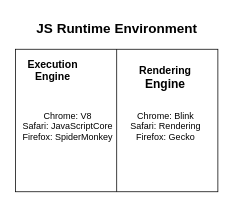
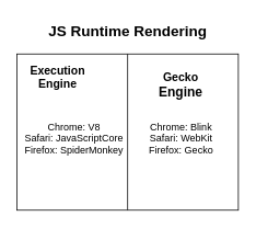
  <mxCell id="0" />
  <mxCell id="1" parent="0" />
  <mxCell id="2" value="" style="rounded=0;whiteSpace=wrap;html=1;" vertex="1" parent="1"><mxGeometry x="20" y="65" width="270" height="190" as="geometry" /></mxCell>
  <mxCell id="3" value="" style="endArrow=none;html=1;entryX=0.5;entryY=0;entryDx=0;entryDy=0;exitX=0.5;exitY=1;exitDx=0;exitDy=0;" edge="1" parent="1" source="2" target="2"><mxGeometry width="50" height="50" relative="1" as="geometry"><mxPoint x="130" y="185" as="sourcePoint" /><mxPoint x="180" y="135" as="targetPoint" /></mxGeometry></mxCell>
  <mxCell id="4" value="&lt;font style=&quot;font-size: 14px;&quot;&gt;&lt;b style=&quot;&quot;&gt;Execution Engine&lt;/b&gt;&lt;/font&gt;&lt;div&gt;&lt;br&gt;&lt;/div&gt;" style="text;html=1;align=center;verticalAlign=middle;whiteSpace=wrap;rounded=0;" vertex="1" parent="1"><mxGeometry x="40" y="85" width="60" height="30" as="geometry" /></mxCell>
- <mxCell id="5" value="&lt;font style=&quot;font-size: 14px;&quot;&gt;&lt;b style=&quot;&quot;&gt;Rendering&lt;/b&gt;&lt;/font&gt;&lt;div&gt;&lt;font size=&quot;3&quot;&gt;&lt;b&gt;Engine&lt;/b&gt;&lt;/font&gt;&lt;/div&gt;&lt;div&gt;&lt;br&gt;&lt;/div&gt;" style="text;html=1;align=center;verticalAlign=middle;whiteSpace=wrap;rounded=0;" vertex="1" parent="1"><mxGeometry x="190" y="95" width="60" height="30" as="geometry" /></mxCell>
- <mxCell id="6" value="&lt;b&gt;&lt;font style=&quot;font-size: 18px;&quot;&gt;JS Runtime Environment&lt;/font&gt;&lt;/b&gt;&lt;div&gt;&lt;br&gt;&lt;/div&gt;" style="text;html=1;align=center;verticalAlign=middle;resizable=0;points=[];autosize=1;strokeColor=none;fillColor=none;" vertex="1" parent="1"><mxGeometry x="35" y="20" width="240" height="50" as="geometry" /></mxCell>
- <mxCell id="7" value="&lt;div&gt;Chrome: Blink&lt;/div&gt;&lt;div&gt;Safari: Rendering&lt;/div&gt;&lt;div&gt;Firefox: Gecko&lt;/div&gt;&lt;div&gt;&lt;br&gt;&lt;/div&gt;" style="text;html=1;align=center;verticalAlign=middle;resizable=0;points=[];autosize=1;strokeColor=none;fillColor=none;" vertex="1" parent="1"><mxGeometry x="170" y="140" width="100" height="70" as="geometry" /></mxCell>
+ <mxCell id="5" value="&lt;font style=&quot;font-size: 14px;&quot;&gt;&lt;b style=&quot;&quot;&gt;Gecko&lt;/b&gt;&lt;/font&gt;&lt;div&gt;&lt;font size=&quot;3&quot;&gt;&lt;b&gt;Engine&lt;/b&gt;&lt;/font&gt;&lt;/div&gt;&lt;div&gt;&lt;br&gt;&lt;/div&gt;" style="text;html=1;align=center;verticalAlign=middle;whiteSpace=wrap;rounded=0;" vertex="1" parent="1"><mxGeometry x="190" y="95" width="60" height="30" as="geometry" /></mxCell>
+ <mxCell id="6" value="&lt;b&gt;&lt;font style=&quot;font-size: 18px;&quot;&gt;JS Runtime Rendering&lt;/font&gt;&lt;/b&gt;&lt;div&gt;&lt;br&gt;&lt;/div&gt;" style="text;html=1;align=center;verticalAlign=middle;resizable=0;points=[];autosize=1;strokeColor=none;fillColor=none;" vertex="1" parent="1"><mxGeometry x="35" y="20" width="240" height="50" as="geometry" /></mxCell>
+ <mxCell id="7" value="&lt;div&gt;Chrome: Blink&lt;/div&gt;&lt;div&gt;Safari: WebKit&lt;/div&gt;&lt;div&gt;Firefox: Gecko&lt;/div&gt;&lt;div&gt;&lt;br&gt;&lt;/div&gt;" style="text;html=1;align=center;verticalAlign=middle;resizable=0;points=[];autosize=1;strokeColor=none;fillColor=none;" vertex="1" parent="1"><mxGeometry x="170" y="140" width="100" height="70" as="geometry" /></mxCell>
  <mxCell id="8" value="Chrome: V8&lt;div&gt;Safari: JavaScriptCore&lt;/div&gt;&lt;div&gt;Firefox: SpiderMonkey&lt;/div&gt;&lt;div&gt;&lt;br&gt;&lt;/div&gt;" style="text;html=1;align=center;verticalAlign=middle;whiteSpace=wrap;rounded=0;" vertex="1" parent="1"><mxGeometry x="25" y="160" width="130" height="30" as="geometry" /></mxCell>
